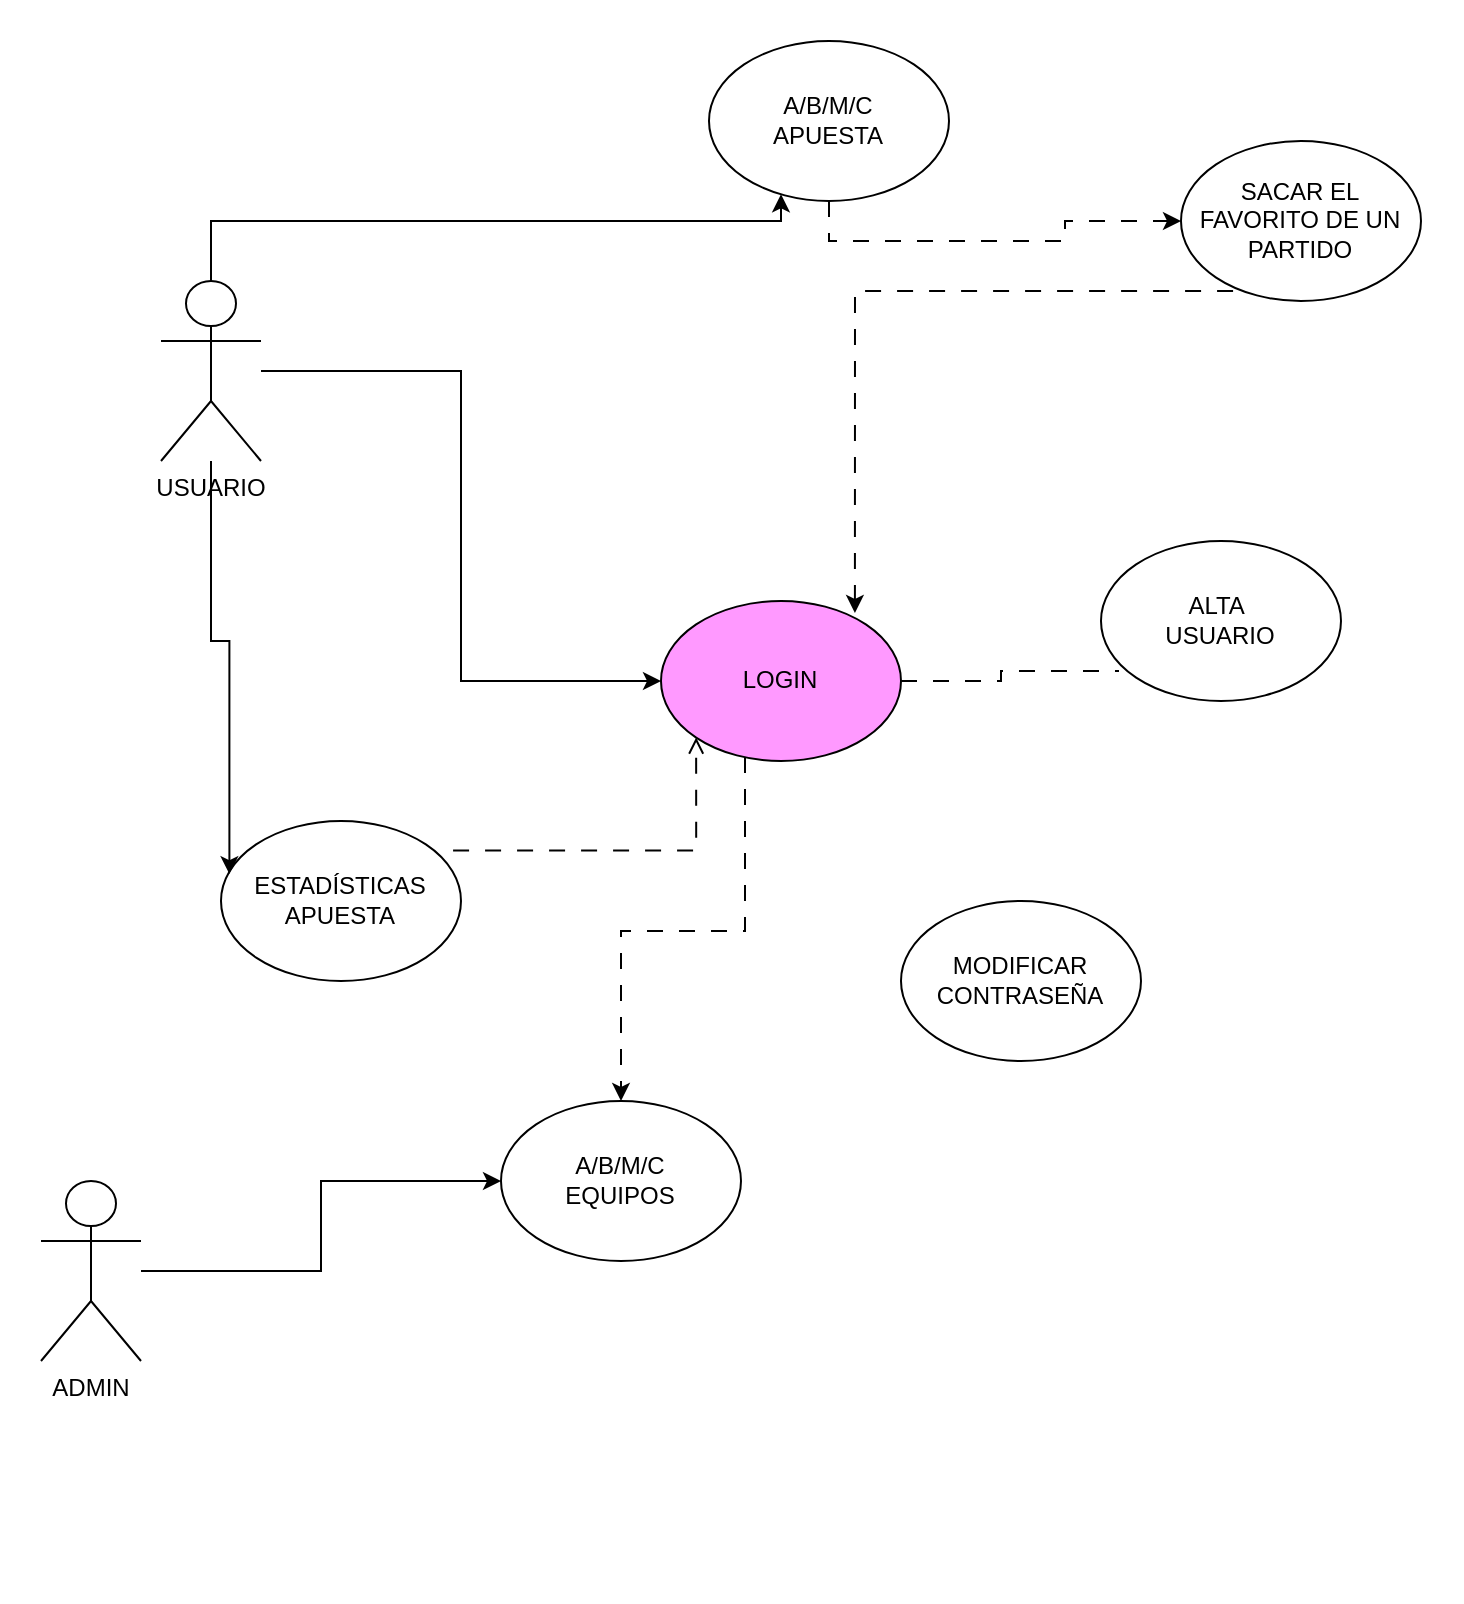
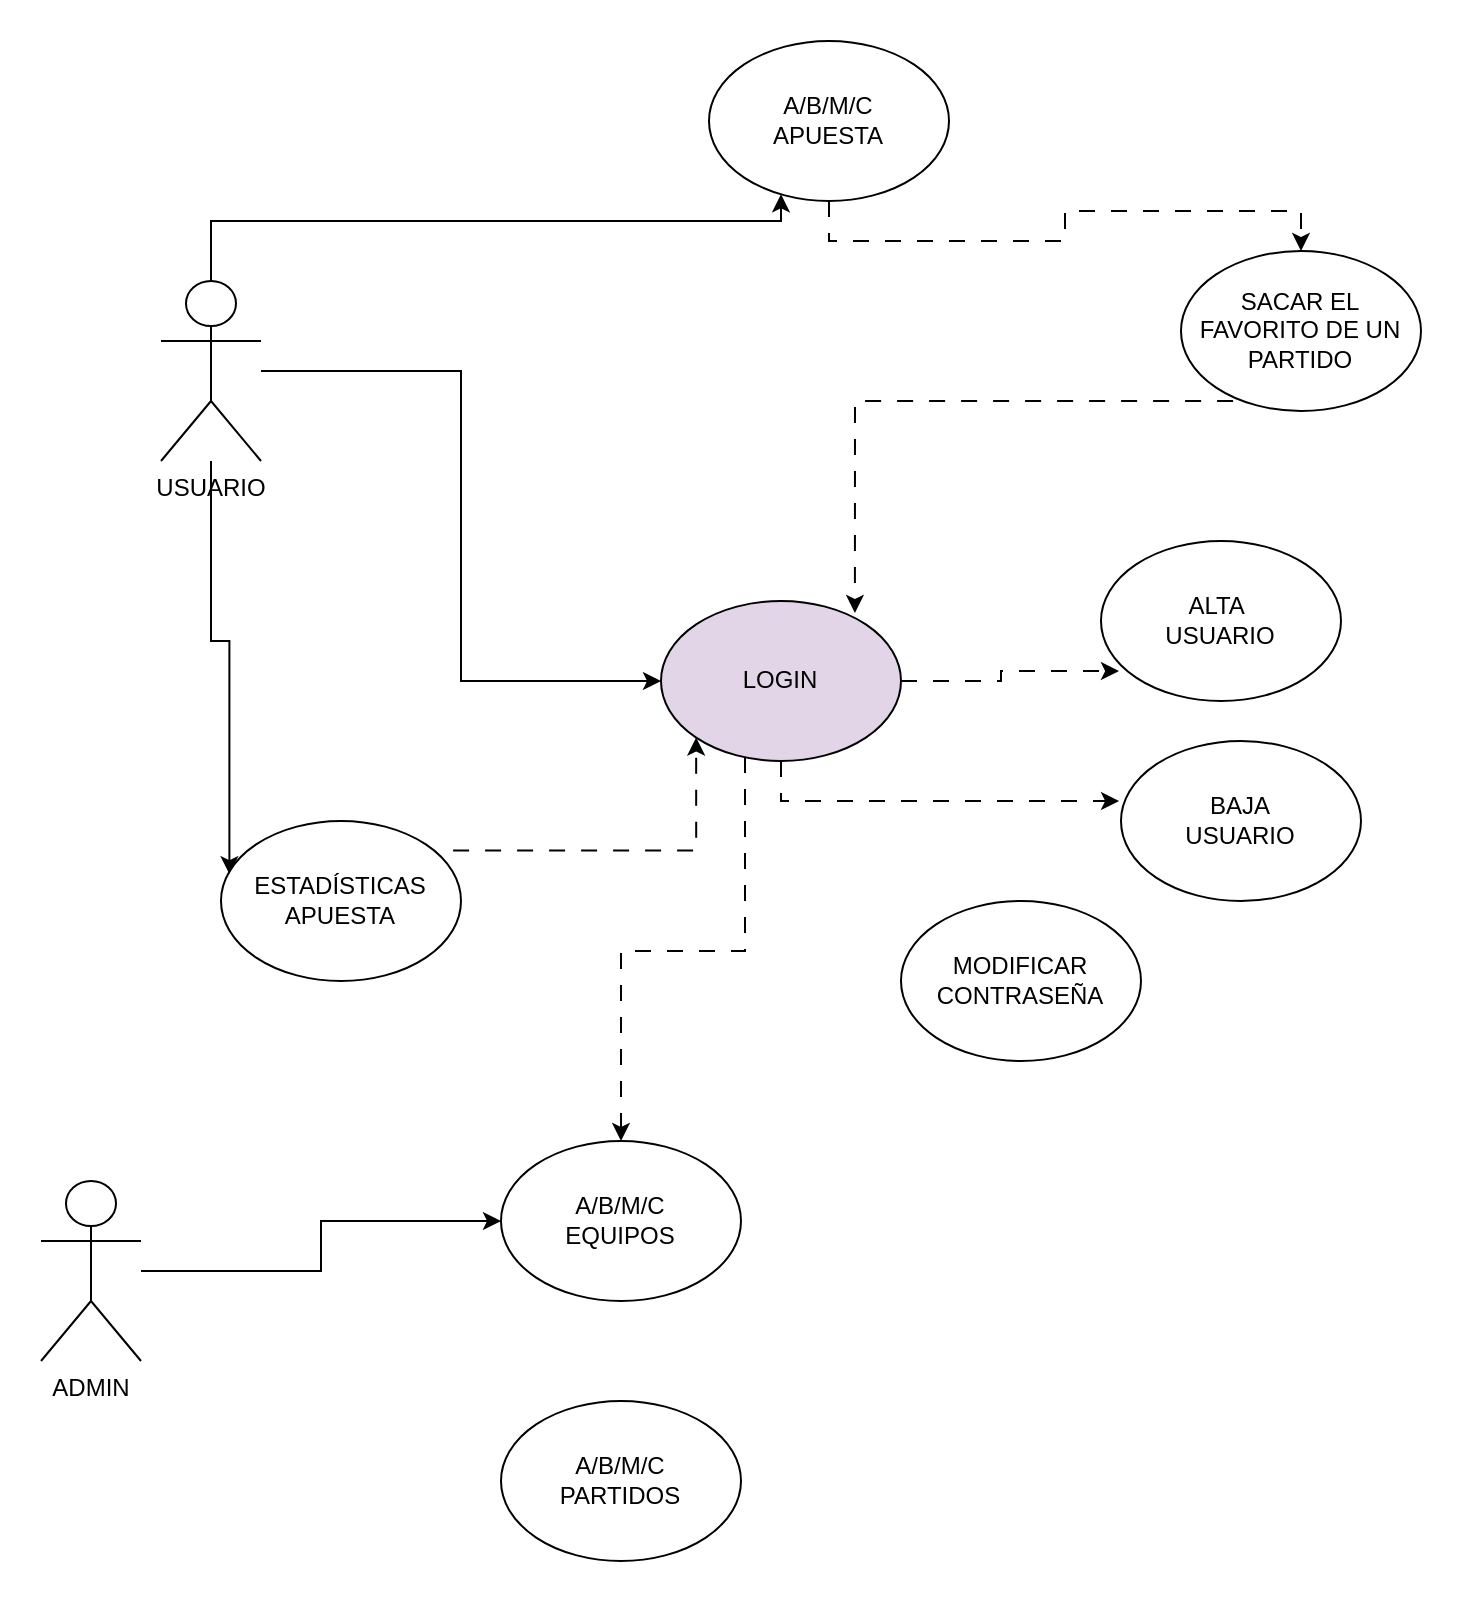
  <mxCell id="0" />
  <mxCell id="1" parent="0" />
  <mxCell id="2" style="edgeStyle=orthogonalEdgeStyle;rounded=0;orthogonalLoop=1;jettySize=auto;html=1;" parent="1" source="4" target="5" edge="1"><mxGeometry relative="1" as="geometry"><Array as="points"><mxPoint x="105" y="110" /><mxPoint x="390" y="110" /></Array></mxGeometry></mxCell>
  <mxCell id="3" style="edgeStyle=orthogonalEdgeStyle;rounded=0;orthogonalLoop=1;jettySize=auto;html=1;entryX=0;entryY=0.5;entryDx=0;entryDy=0;" parent="1" source="4" target="8" edge="1"><mxGeometry relative="1" as="geometry" /></mxCell>
  <mxCell id="4" value="USUARIO" style="shape=umlActor;verticalLabelPosition=bottom;verticalAlign=top;html=1;outlineConnect=0;" parent="1" vertex="1"><mxGeometry x="80" y="140" width="50" height="90" as="geometry" /></mxCell>
  <mxCell id="5" value="A/B/M/C&lt;br&gt;APUESTA" style="ellipse;whiteSpace=wrap;html=1;" parent="1" vertex="1"><mxGeometry x="354" y="20" width="120" height="80" as="geometry" /></mxCell>
- <mxCell id="6" value="SACAR EL FAVORITO DE UN PARTIDO" style="ellipse;whiteSpace=wrap;html=1;" parent="1" vertex="1"><mxGeometry x="590" y="70" width="120" height="80" as="geometry" /></mxCell>
+ <mxCell id="6" value="SACAR EL FAVORITO DE UN PARTIDO" style="ellipse;whiteSpace=wrap;html=1;" parent="1" vertex="1"><mxGeometry x="590" y="125" width="120" height="80" as="geometry" /></mxCell>
  <mxCell id="7" value="ALTA&amp;nbsp;&lt;br&gt;USUARIO" style="ellipse;whiteSpace=wrap;html=1;" parent="1" vertex="1"><mxGeometry x="550" y="270" width="120" height="80" as="geometry" /></mxCell>
- <mxCell id="8" value="LOGIN" style="ellipse;whiteSpace=wrap;html=1;fillColor=#FF99FF;" parent="1" vertex="1"><mxGeometry x="330" y="300" width="120" height="80" as="geometry" /></mxCell>
- <mxCell id="9" style="edgeStyle=orthogonalEdgeStyle;rounded=0;orthogonalLoop=1;jettySize=auto;html=1;entryX=0.075;entryY=0.813;entryDx=0;entryDy=0;entryPerimeter=0;dashed=1;dashPattern=8 8;endArrow=none;" parent="1" source="8" target="7" edge="1"><mxGeometry relative="1" as="geometry" /></mxCell>
+ <mxCell id="8" value="LOGIN" style="ellipse;whiteSpace=wrap;html=1;fillColor=#e1d5e7;" parent="1" vertex="1"><mxGeometry x="330" y="300" width="120" height="80" as="geometry" /></mxCell>
+ <mxCell id="9" style="edgeStyle=orthogonalEdgeStyle;rounded=0;orthogonalLoop=1;jettySize=auto;html=1;entryX=0.075;entryY=0.813;entryDx=0;entryDy=0;entryPerimeter=0;dashed=1;dashPattern=8 8;" parent="1" source="8" target="7" edge="1"><mxGeometry relative="1" as="geometry" /></mxCell>
  <mxCell id="10" style="edgeStyle=orthogonalEdgeStyle;rounded=0;orthogonalLoop=1;jettySize=auto;html=1;dashed=1;dashPattern=8 8;exitX=0.5;exitY=1;exitDx=0;exitDy=0;" parent="1" source="5" target="6" edge="1"><mxGeometry relative="1" as="geometry"><mxPoint x="420" y="195" as="sourcePoint" /><mxPoint x="529" y="190" as="targetPoint" /></mxGeometry></mxCell>
  <mxCell id="11" style="edgeStyle=orthogonalEdgeStyle;rounded=0;orthogonalLoop=1;jettySize=auto;html=1;entryX=0.808;entryY=0.075;entryDx=0;entryDy=0;entryPerimeter=0;dashed=1;dashPattern=8 8;exitX=0.217;exitY=0.938;exitDx=0;exitDy=0;exitPerimeter=0;" parent="1" source="6" target="8" edge="1"><mxGeometry relative="1" as="geometry"><mxPoint x="610" y="120" as="sourcePoint" /><mxPoint x="580" y="320" as="targetPoint" /></mxGeometry></mxCell>
+ <mxCell id="12" value="BAJA&lt;br&gt;USUARIO" style="ellipse;whiteSpace=wrap;html=1;" parent="1" vertex="1"><mxGeometry x="560" y="370" width="120" height="80" as="geometry" /></mxCell>
+ <mxCell id="13" style="edgeStyle=orthogonalEdgeStyle;rounded=0;orthogonalLoop=1;jettySize=auto;html=1;entryX=-0.008;entryY=0.375;entryDx=0;entryDy=0;entryPerimeter=0;dashed=1;dashPattern=8 8;exitX=0.5;exitY=1;exitDx=0;exitDy=0;" parent="1" source="8" target="12" edge="1"><mxGeometry relative="1" as="geometry"><mxPoint x="460" y="350" as="sourcePoint" /><mxPoint x="569" y="345" as="targetPoint" /></mxGeometry></mxCell>
  <mxCell id="14" value="MODIFICAR&lt;br&gt;CONTRASEÑA" style="ellipse;whiteSpace=wrap;html=1;" parent="1" vertex="1"><mxGeometry x="450" y="450" width="120" height="80" as="geometry" /></mxCell>
  <mxCell id="15" style="edgeStyle=orthogonalEdgeStyle;rounded=0;orthogonalLoop=1;jettySize=auto;html=1;dashed=1;dashPattern=8 8;exitX=0.35;exitY=0.975;exitDx=0;exitDy=0;exitPerimeter=0;" parent="1" source="8" target="19" edge="1"><mxGeometry relative="1" as="geometry"><mxPoint x="400" y="390" as="sourcePoint" /><mxPoint x="569" y="410" as="targetPoint" /></mxGeometry></mxCell>
  <mxCell id="16" value="ESTADÍSTICAS&lt;br&gt;APUESTA" style="ellipse;whiteSpace=wrap;html=1;" parent="1" vertex="1"><mxGeometry x="110" y="410" width="120" height="80" as="geometry" /></mxCell>
- <mxCell id="17" style="edgeStyle=orthogonalEdgeStyle;rounded=0;orthogonalLoop=1;jettySize=auto;html=1;entryX=0;entryY=1;entryDx=0;entryDy=0;dashed=1;dashPattern=8 8;exitX=0.967;exitY=0.185;exitDx=0;exitDy=0;exitPerimeter=0;endArrow=open;" parent="1" source="16" target="8" edge="1"><mxGeometry relative="1" as="geometry"><mxPoint x="382" y="388" as="sourcePoint" /><mxPoint x="455" y="493" as="targetPoint" /></mxGeometry></mxCell>
+ <mxCell id="17" style="edgeStyle=orthogonalEdgeStyle;rounded=0;orthogonalLoop=1;jettySize=auto;html=1;entryX=0;entryY=1;entryDx=0;entryDy=0;dashed=1;dashPattern=8 8;exitX=0.967;exitY=0.185;exitDx=0;exitDy=0;exitPerimeter=0;" parent="1" source="16" target="8" edge="1"><mxGeometry relative="1" as="geometry"><mxPoint x="382" y="388" as="sourcePoint" /><mxPoint x="455" y="493" as="targetPoint" /></mxGeometry></mxCell>
  <mxCell id="18" style="edgeStyle=orthogonalEdgeStyle;rounded=0;orthogonalLoop=1;jettySize=auto;html=1;entryX=0.035;entryY=0.332;entryDx=0;entryDy=0;entryPerimeter=0;" parent="1" source="4" target="16" edge="1"><mxGeometry relative="1" as="geometry" /></mxCell>
- <mxCell id="19" value="A/B/M/C&lt;br&gt;EQUIPOS" style="ellipse;whiteSpace=wrap;html=1;" parent="1" vertex="1"><mxGeometry x="250" y="550" width="120" height="80" as="geometry" /></mxCell>
+ <mxCell id="19" value="A/B/M/C&lt;br&gt;EQUIPOS" style="ellipse;whiteSpace=wrap;html=1;" parent="1" vertex="1"><mxGeometry x="250" y="570" width="120" height="80" as="geometry" /></mxCell>
+ <mxCell id="20" value="A/B/M/C&lt;br&gt;PARTIDOS" style="ellipse;whiteSpace=wrap;html=1;" parent="1" vertex="1"><mxGeometry x="250" y="700" width="120" height="80" as="geometry" /></mxCell>
  <mxCell id="21" style="edgeStyle=orthogonalEdgeStyle;rounded=0;orthogonalLoop=1;jettySize=auto;html=1;" parent="1" source="22" target="19" edge="1"><mxGeometry relative="1" as="geometry" /></mxCell>
  <mxCell id="22" value="ADMIN" style="shape=umlActor;verticalLabelPosition=bottom;verticalAlign=top;html=1;outlineConnect=0;" parent="1" vertex="1"><mxGeometry x="20" y="590" width="50" height="90" as="geometry" /></mxCell>
